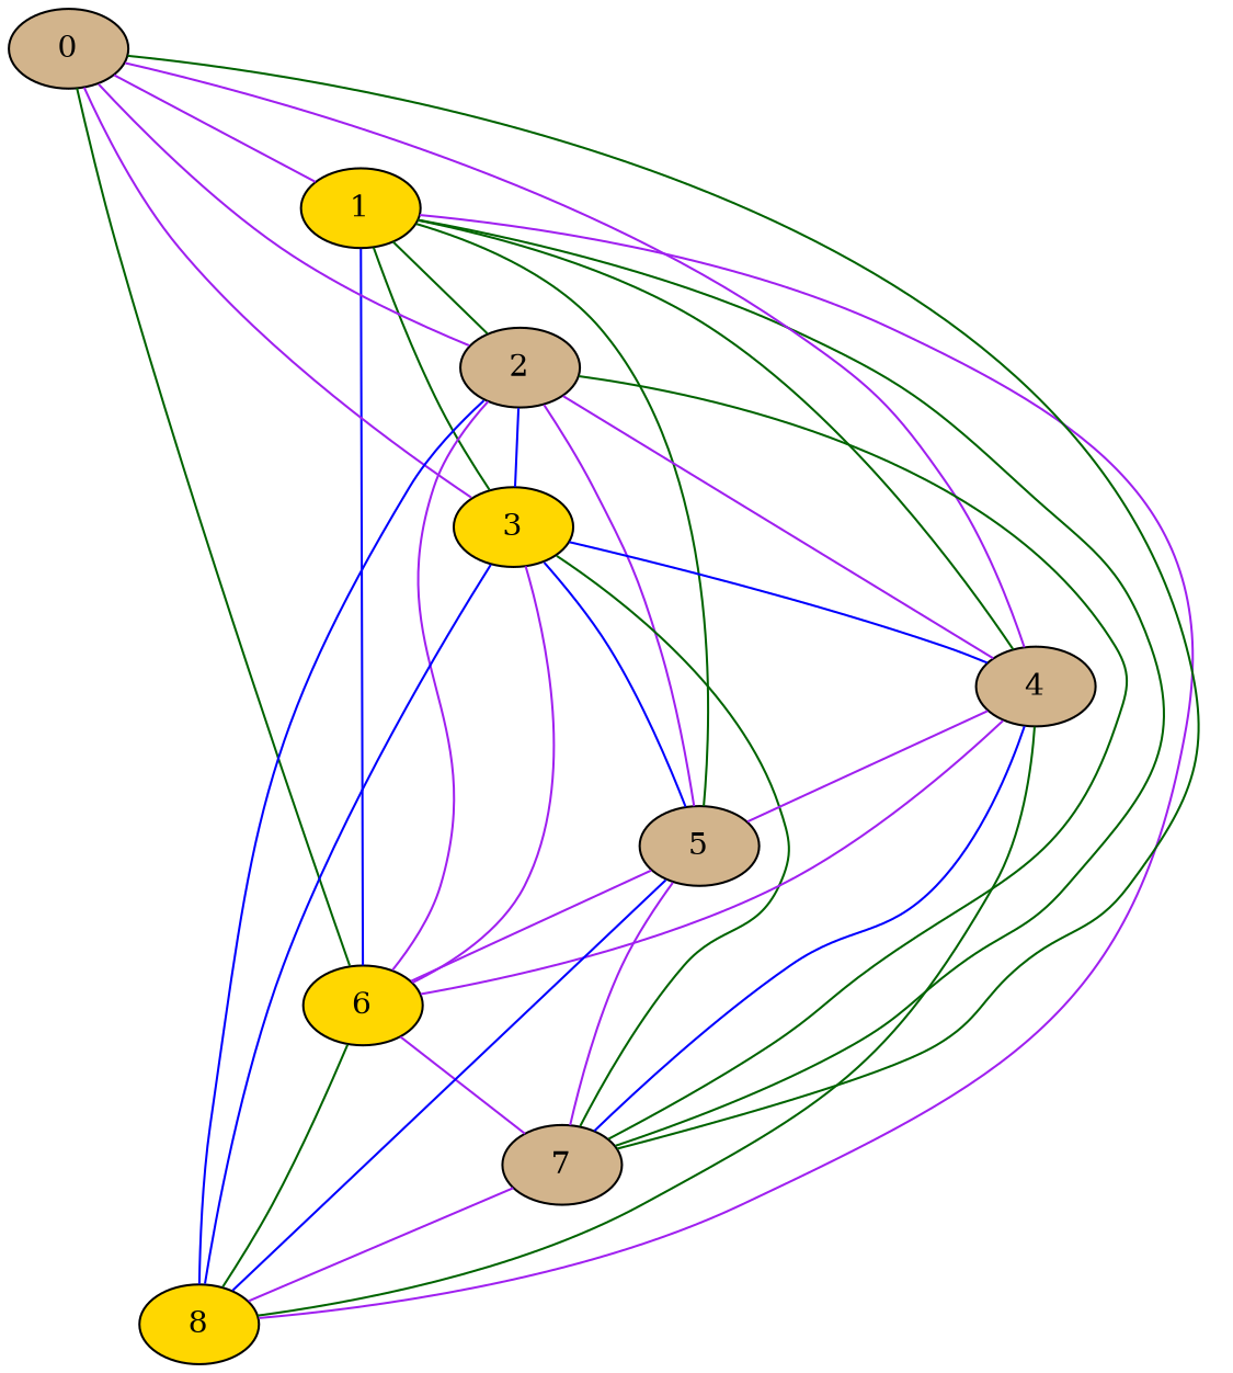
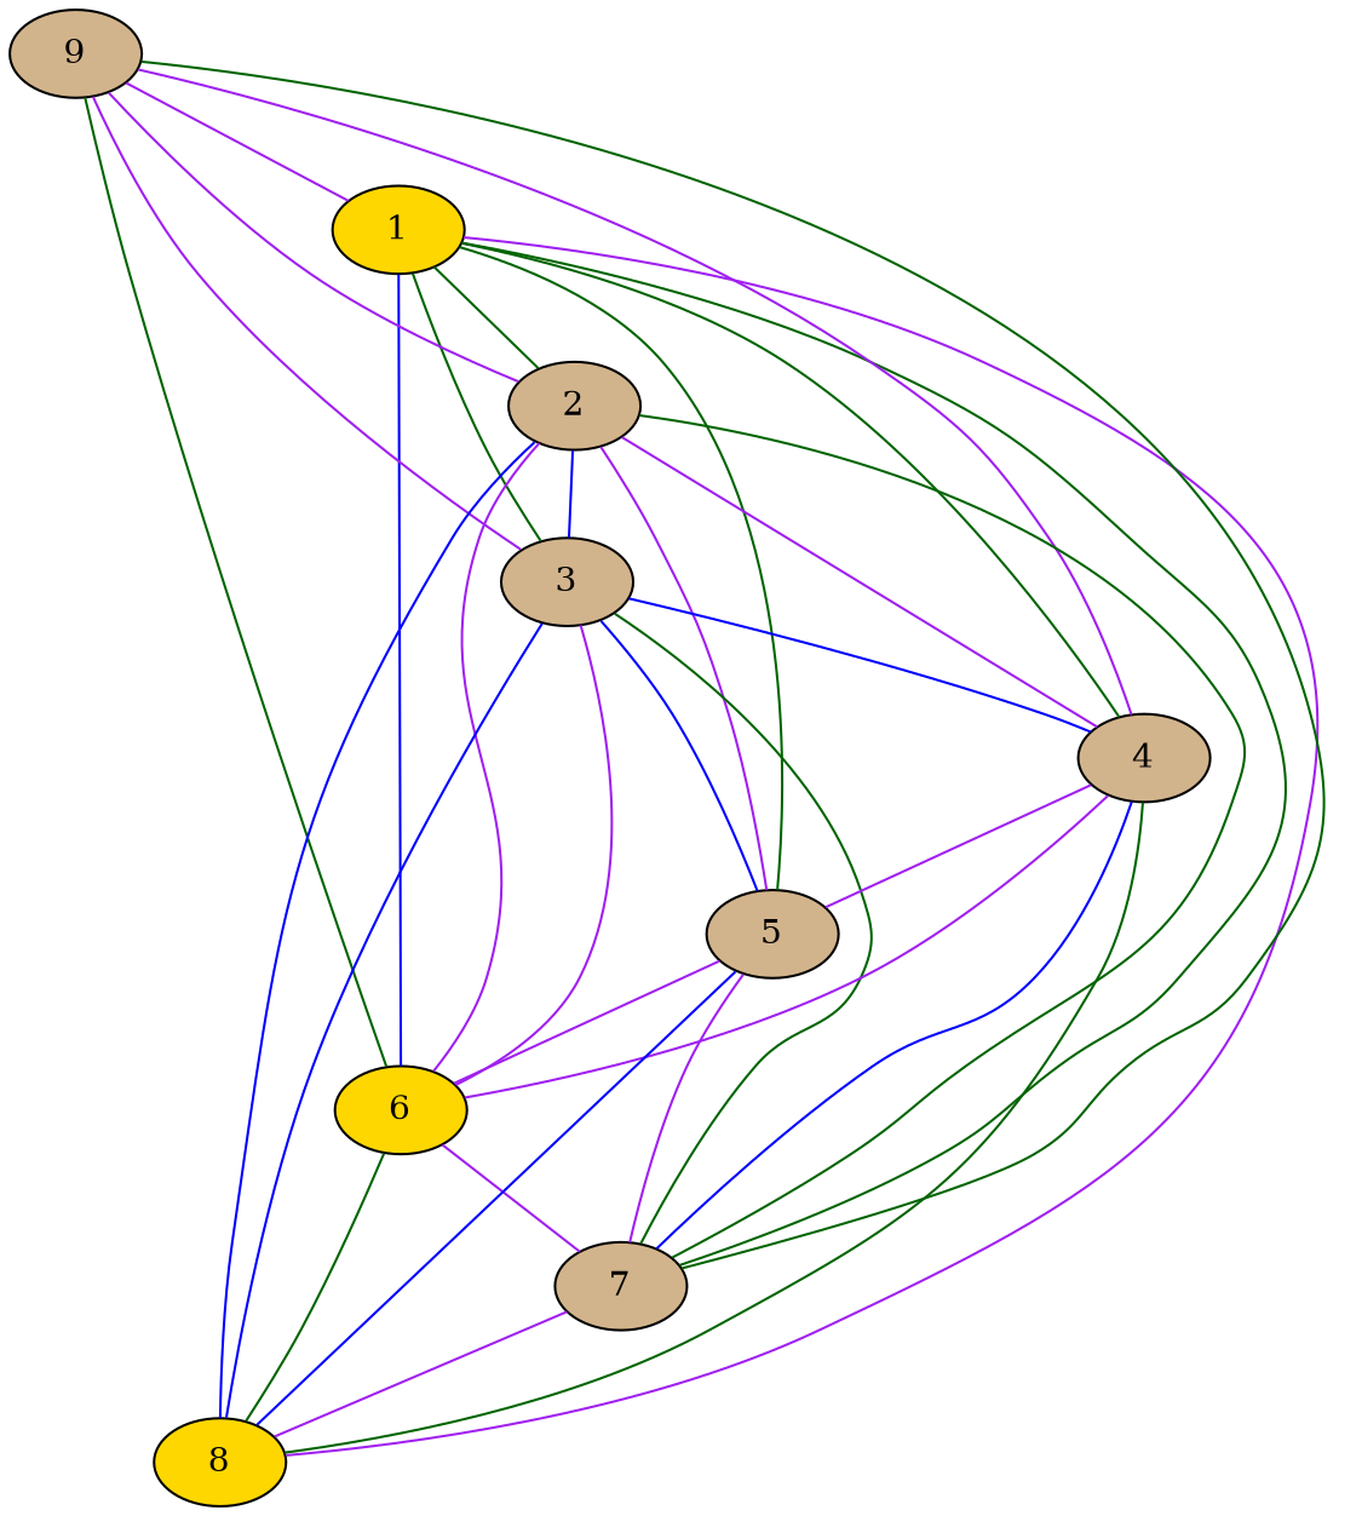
  strict graph {
    node [fillcolor=tan style=filled]
    edge [color=purple]
    1 [fillcolor=gold]
-   0
+   0 [label=9]
    2
-   3 [fillcolor=gold]
+   3
    4
    6 [fillcolor=gold]
    7
    5
    8 [fillcolor=gold]
    1 -- 2 [color=darkgreen weight=0.49940064584282534]
    1 -- 3 [color=darkgreen weight=0.49945796866543385]
    1 -- 4 [color=darkgreen weight=0.49945678697938106]
    1 -- 6 [color=blue weight=0.4994986559109311]
    1 -- 7 [color=darkgreen weight=0.49939709003843735]
    1 -- 5 [color=darkgreen weight=0.4995587224847858]
    1 -- 8 [weight=0.49948659031512255]
    0 -- 1 [weight=0.4994605551465554]
    0 -- 2 [weight=0.7335071209512276]
    0 -- 3 [weight=0.48520478438236053]
    0 -- 4 [weight=0.46770655256857535]
    0 -- 6 [color=darkgreen weight=0.47099926157662747]
    0 -- 7 [color=darkgreen weight=0.4908618227767336]
    2 -- 3 [color=blue weight=0.4953569487060596]
    2 -- 4 [weight=0.9345504595731561]
    2 -- 6 [weight=0.46708509870903325]
    2 -- 7 [color=darkgreen weight=0.41068669711139594]
    2 -- 5 [weight=0.9930647224858722]
    2 -- 8 [color=blue weight=0.4808462652065677]
    3 -- 4 [color=blue weight=0.49725615398226114]
    3 -- 6 [weight=0.49909451831466356]
    3 -- 7 [color=darkgreen weight=0.49879049623218047]
    3 -- 5 [color=blue weight=0.49767272002938995]
    3 -- 8 [color=blue weight=0.4989775876629318]
    4 -- 6 [weight=0.8312548405020113]
    4 -- 7 [color=blue weight=0.9772690058619785]
    4 -- 5 [weight=0.49826784428068355]
    4 -- 8 [color=darkgreen weight=0.4281739902786544]
    6 -- 7 [weight=0.44096104798235247]
    6 -- 8 [color=darkgreen weight=0.3436468224034555]
    7 -- 8 [weight=0.30374878974009023]
    5 -- 6 [weight=0.4990337817375749]
    5 -- 7 [weight=0.4925786972552917]
    5 -- 8 [color=blue weight=0.49409409936578874]
  }
